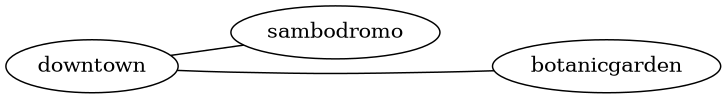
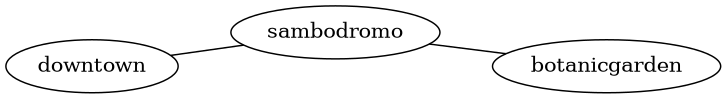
  graph {
    rankdir=LR
    sambodromo
    botanicgarden
    downtown
-   downtown -- botanicgarden
+   sambodromo -- botanicgarden
    downtown -- sambodromo
  }
